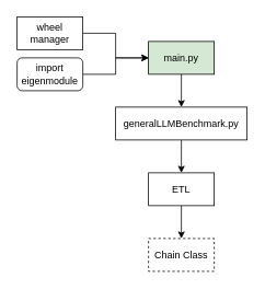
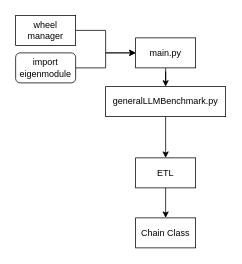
  <mxCell id="0" />
  <mxCell id="1" parent="0" />
  <mxCell id="2" style="edgeStyle=orthogonalEdgeStyle;rounded=0;orthogonalLoop=1;jettySize=auto;html=1;" edge="1" parent="1" source="3" target="5"><mxGeometry relative="1" as="geometry" /></mxCell>
- <mxCell id="3" value="main.py" style="whiteSpace=wrap;html=1;fillColor=#d5e8d4;" vertex="1" parent="1"><mxGeometry x="180" y="50" width="80" height="40" as="geometry" /></mxCell>
+ <mxCell id="3" value="main.py" style="whiteSpace=wrap;html=1;" vertex="1" parent="1"><mxGeometry x="180" y="50" width="80" height="40" as="geometry" /></mxCell>
  <mxCell id="4" style="edgeStyle=orthogonalEdgeStyle;rounded=0;orthogonalLoop=1;jettySize=auto;html=1;" edge="1" parent="1" source="5" target="11"><mxGeometry relative="1" as="geometry" /></mxCell>
- <mxCell id="5" value="generalLLMBenchmark.py" style="whiteSpace=wrap;html=1;" vertex="1" parent="1"><mxGeometry x="140" y="130" width="160" height="40" as="geometry" /></mxCell>
+ <mxCell id="5" value="generalLLMBenchmark.py" style="whiteSpace=wrap;html=1;" vertex="1" parent="1"><mxGeometry x="140" y="115" width="160" height="40" as="geometry" /></mxCell>
  <mxCell id="6" style="edgeStyle=orthogonalEdgeStyle;rounded=0;orthogonalLoop=1;jettySize=auto;html=1;entryX=0;entryY=0.5;entryDx=0;entryDy=0;" edge="1" parent="1" source="7" target="3"><mxGeometry relative="1" as="geometry" /></mxCell>
  <mxCell id="7" value="import&lt;div&gt;eigenmodule&lt;/div&gt;" style="whiteSpace=wrap;html=1;rounded=1;" vertex="1" parent="1"><mxGeometry x="20" y="70" width="80" height="40" as="geometry" /></mxCell>
  <mxCell id="8" style="edgeStyle=orthogonalEdgeStyle;rounded=0;orthogonalLoop=1;jettySize=auto;html=1;entryX=0;entryY=0.5;entryDx=0;entryDy=0;" edge="1" parent="1" source="9" target="3"><mxGeometry relative="1" as="geometry" /></mxCell>
  <mxCell id="9" value="wheel manager" style="whiteSpace=wrap;html=1;" vertex="1" parent="1"><mxGeometry x="20" y="20" width="80" height="40" as="geometry" /></mxCell>
  <mxCell id="10" style="edgeStyle=orthogonalEdgeStyle;rounded=0;orthogonalLoop=1;jettySize=auto;html=1;entryX=0.5;entryY=0;entryDx=0;entryDy=0;" edge="1" parent="1" source="11" target="12"><mxGeometry relative="1" as="geometry" /></mxCell>
  <mxCell id="11" value="ETL" style="whiteSpace=wrap;html=1;" vertex="1" parent="1"><mxGeometry x="180" y="210" width="80" height="40" as="geometry" /></mxCell>
- <mxCell id="12" value="Chain Class" style="whiteSpace=wrap;html=1;dashed=1;" vertex="1" parent="1"><mxGeometry x="180" y="290" width="80" height="40" as="geometry" /></mxCell>
+ <mxCell id="12" value="Chain Class" style="whiteSpace=wrap;html=1;" vertex="1" parent="1"><mxGeometry x="180" y="290" width="80" height="40" as="geometry" /></mxCell>
